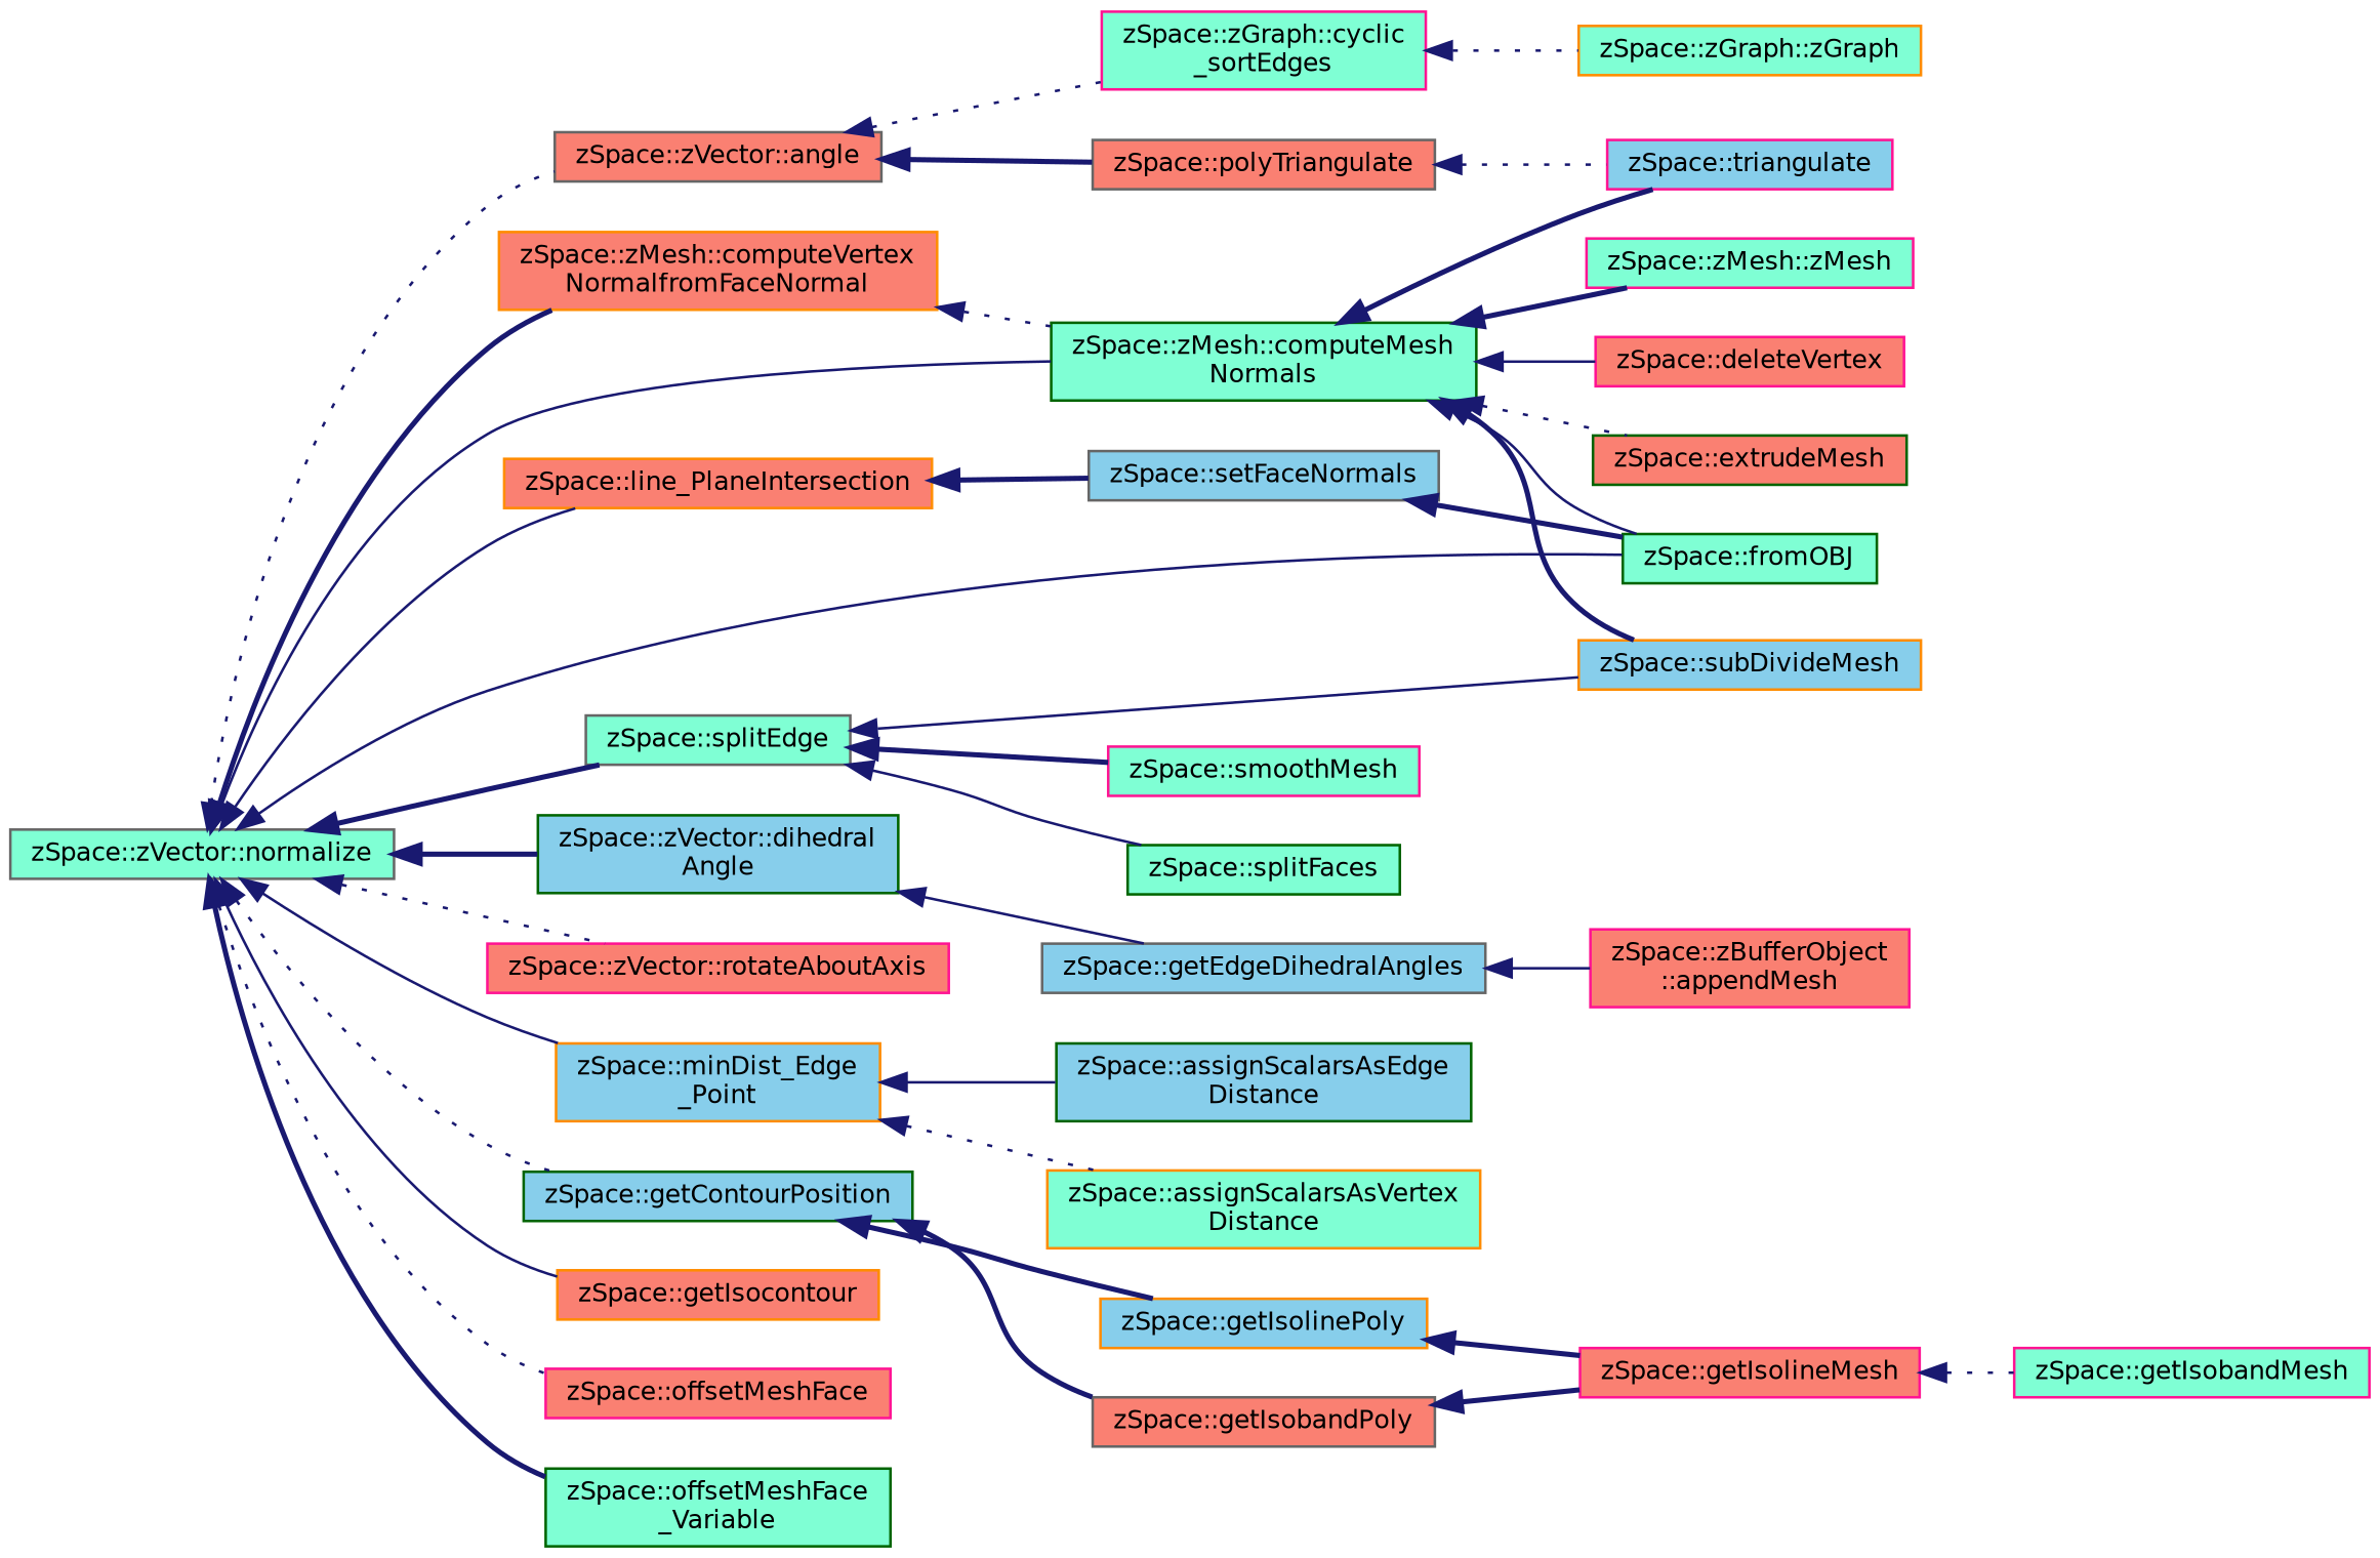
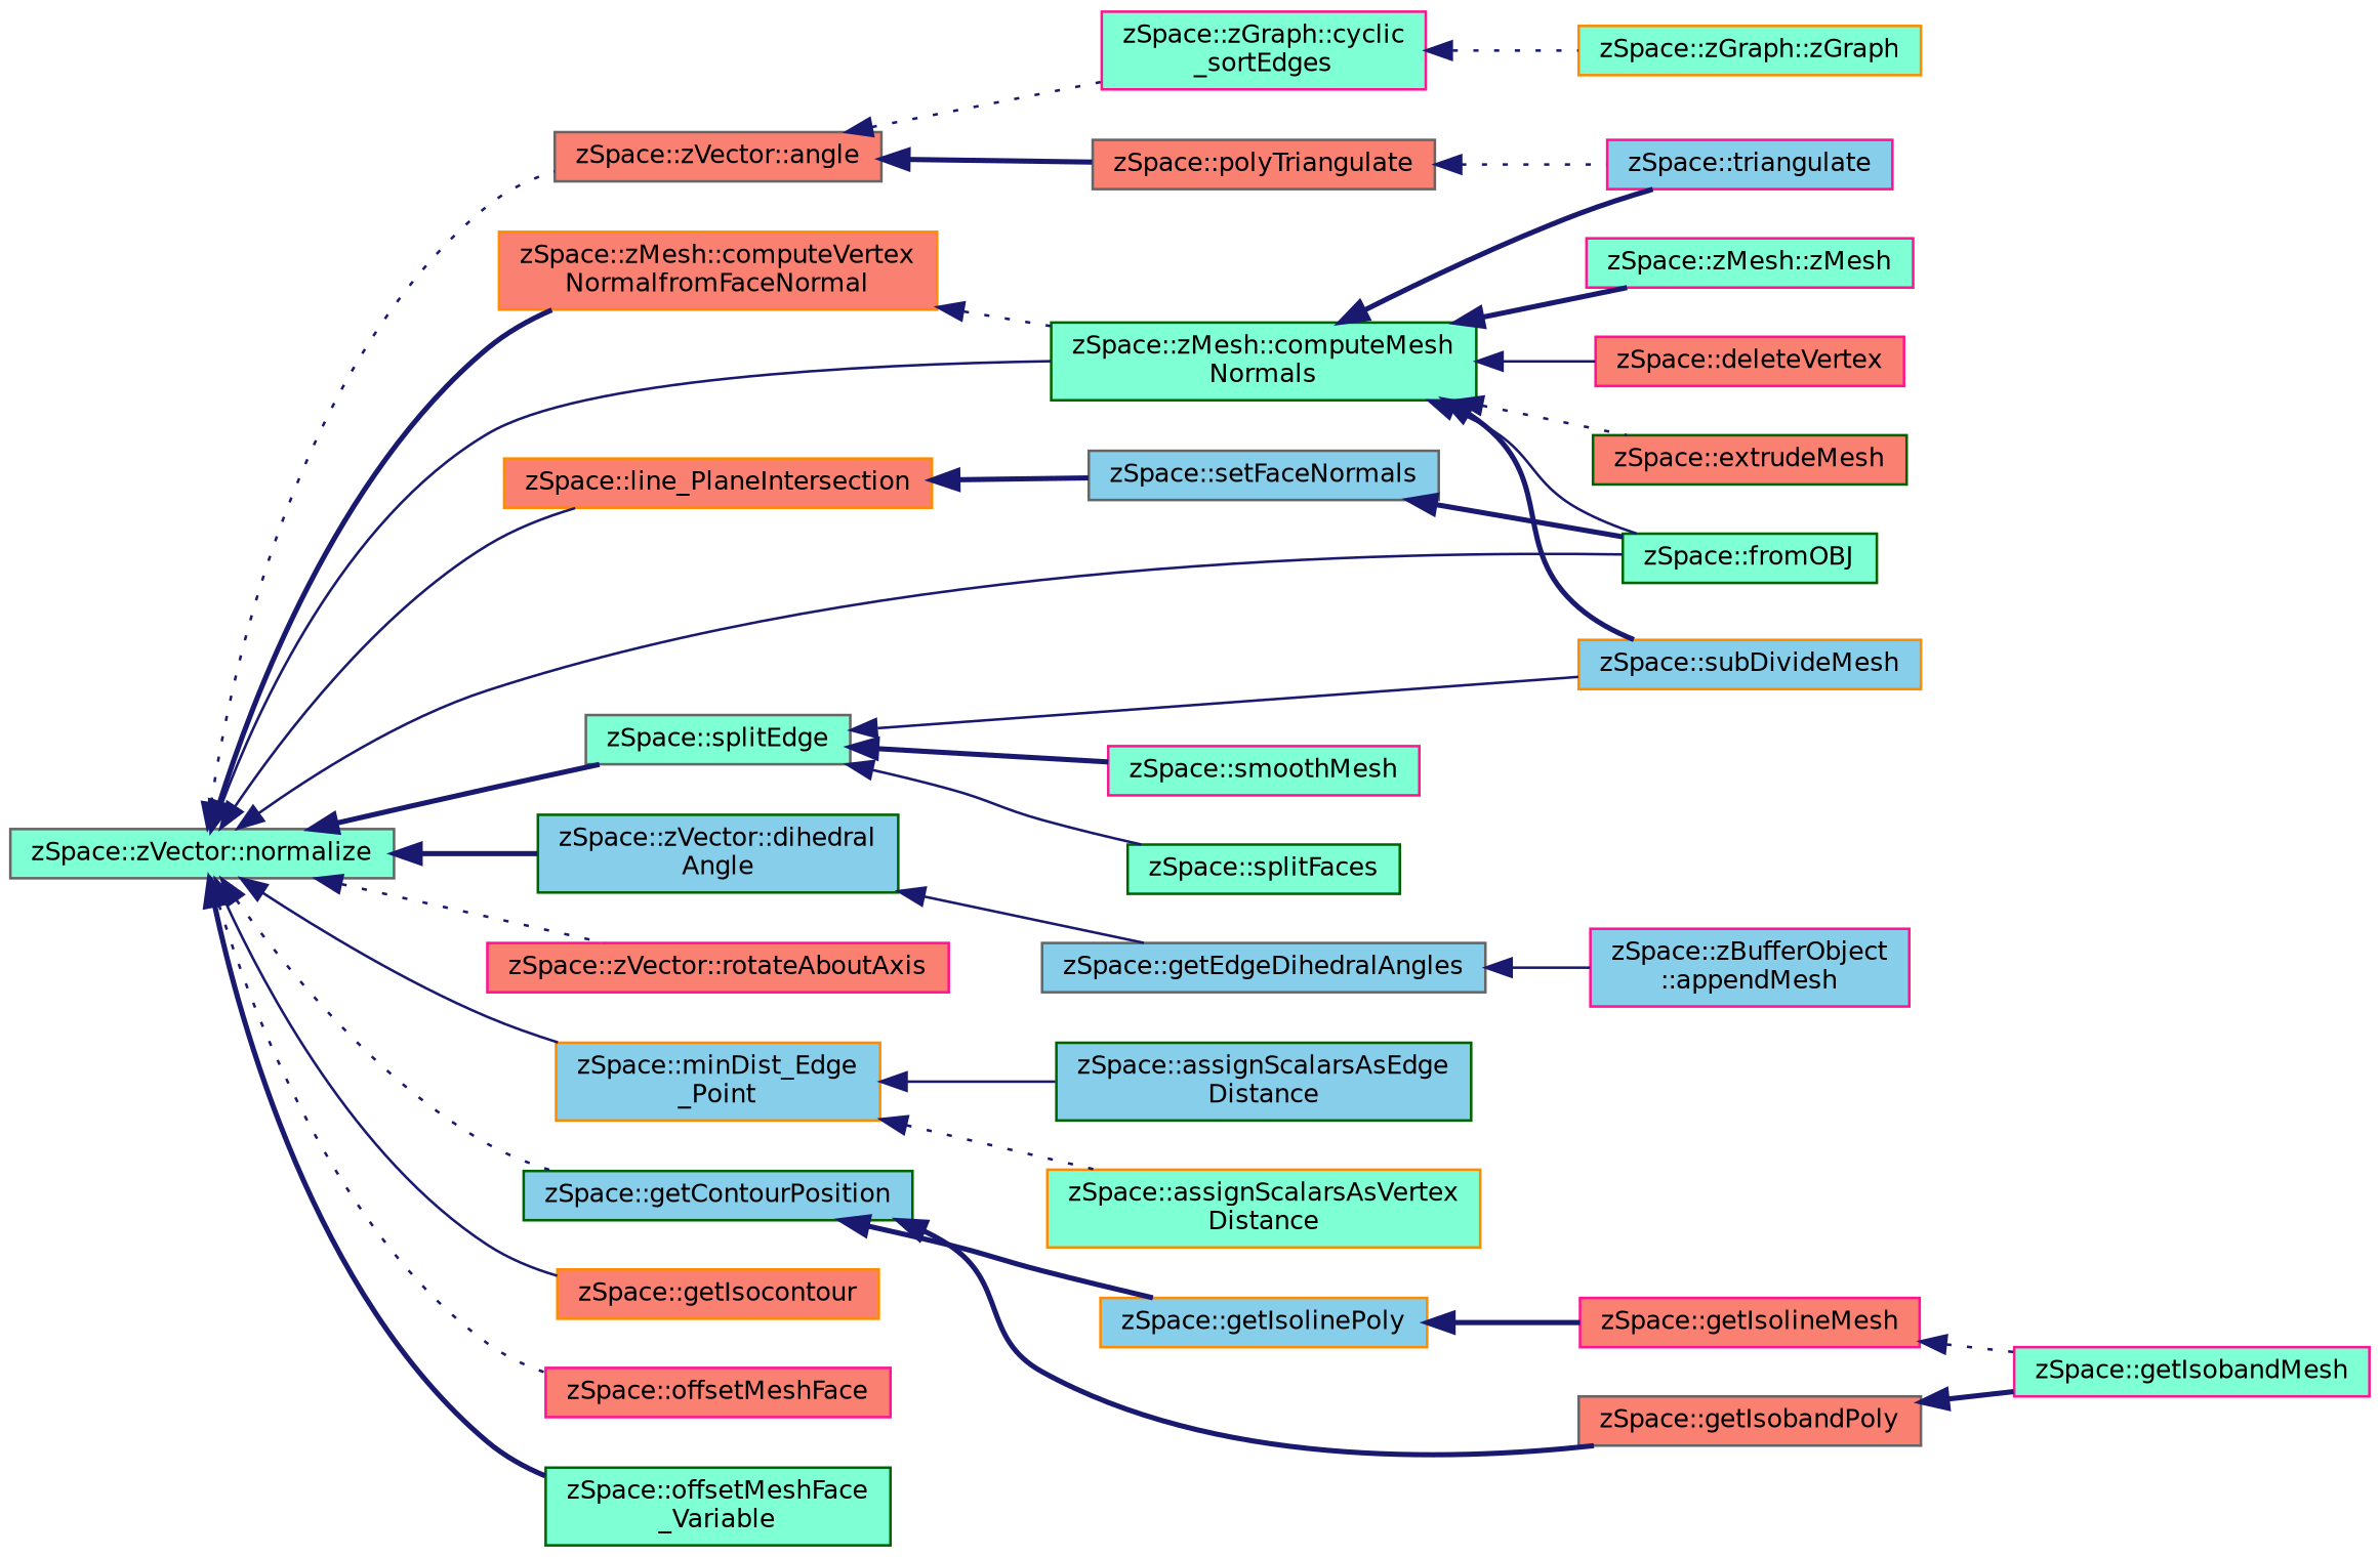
  digraph {
    rankdir=LR
    node [color=deeppink fillcolor=aquamarine fontname=Helvetica fontsize=10 shape=record style=filled]
    edge [color=midnightblue dir=back fontname=Helvetica fontsize=10 labelfontname=Helvetica labelfontsize=10 style=bold]
    n1 [color=gray40 fontcolor=black height=0.2 label="zSpace::zVector::normalize" width=0.4]
    n2 [color=gray40 fillcolor=salmon height=0.2 label="zSpace::zVector::angle" width=0.4]
    n3 [color=darkgreen fillcolor=skyblue height=0.2 label="zSpace::zVector::dihedral\lAngle" width=0.4]
    n4 [fillcolor=salmon height=0.2 label="zSpace::zVector::rotateAboutAxis" width=0.4]
    n5 [color=darkorange fillcolor=salmon height=0.2 label="zSpace::line_PlaneIntersection" width=0.4]
    n6 [color=darkorange fillcolor=skyblue height=0.2 label="zSpace::minDist_Edge\l_Point" width=0.4]
    n7 [color=darkgreen fillcolor=skyblue height=0.2 label="zSpace::getContourPosition" width=0.4]
    n8 [color=darkorange fillcolor=salmon height=0.2 label="zSpace::getIsocontour" width=0.4]
    n9 [color=darkorange fillcolor=salmon height=0.2 label="zSpace::zMesh::computeVertex\lNormalfromFaceNormal" width=0.4]
    n10 [color=darkgreen height=0.2 label="zSpace::zMesh::computeMesh\lNormals" width=0.4]
    n11 [color=darkgreen height=0.2 label="zSpace::fromOBJ" width=0.4]
    n12 [color=gray40 height=0.2 label="zSpace::splitEdge" width=0.4]
    n13 [fillcolor=salmon height=0.2 label="zSpace::offsetMeshFace" width=0.4]
    n14 [color=darkgreen height=0.2 label="zSpace::offsetMeshFace\l_Variable" width=0.4]
    n15 [height=0.2 label="zSpace::zGraph::cyclic\l_sortEdges" width=0.4]
    n16 [color=gray40 fillcolor=salmon height=0.2 label="zSpace::polyTriangulate" width=0.4]
    n17 [color=gray40 fillcolor=skyblue height=0.2 label="zSpace::getEdgeDihedralAngles" width=0.4]
    n18 [color=gray40 fillcolor=skyblue height=0.2 label="zSpace::setFaceNormals" width=0.4]
    n19 [color=darkorange height=0.2 label="zSpace::assignScalarsAsVertex\lDistance" width=0.4]
    n20 [color=darkgreen fillcolor=skyblue height=0.2 label="zSpace::assignScalarsAsEdge\lDistance" width=0.4]
    n21 [color=darkorange fillcolor=skyblue height=0.2 label="zSpace::getIsolinePoly" width=0.4]
    n22 [color=gray40 fillcolor=salmon height=0.2 label="zSpace::getIsobandPoly" width=0.4]
    n23 [fillcolor=skyblue height=0.2 label="zSpace::triangulate" width=0.4]
    n24 [height=0.2 label="zSpace::zMesh::zMesh" width=0.4]
    n25 [fillcolor=salmon height=0.2 label="zSpace::deleteVertex" width=0.4]
    n26 [color=darkorange fillcolor=skyblue height=0.2 label="zSpace::subDivideMesh" width=0.4]
    n27 [color=darkgreen fillcolor=salmon height=0.2 label="zSpace::extrudeMesh" width=0.4]
    n28 [height=0.2 label="zSpace::smoothMesh" width=0.4]
    n29 [color=darkgreen height=0.2 label="zSpace::splitFaces" width=0.4]
    n30 [color=darkorange height=0.2 label="zSpace::zGraph::zGraph" width=0.4]
-   n31 [fillcolor=salmon height=0.2 label="zSpace::zBufferObject\l::appendMesh" width=0.4]
+   n31 [fillcolor=skyblue height=0.2 label="zSpace::zBufferObject\l::appendMesh" width=0.4]
    n32 [fillcolor=salmon height=0.2 label="zSpace::getIsolineMesh" width=0.4]
    n33 [height=0.2 label="zSpace::getIsobandMesh" width=0.4]
    n1 -> n2 [style=dotted]
    n1 -> n3
    n1 -> n4 [style=dotted]
    n1 -> n5 [style=solid]
    n1 -> n6 [style=solid]
    n1 -> n7 [style=dotted]
    n1 -> n8 [style=solid]
    n1 -> n9
    n1 -> n10 [style=solid]
    n1 -> n11 [style=solid]
    n1 -> n12
    n1 -> n13 [style=dotted]
    n1 -> n14
    n2 -> n15 [style=dotted]
    n2 -> n16
    n3 -> n17 [style=solid]
    n5 -> n18
    n6 -> n19 [style=dotted]
    n6 -> n20 [style=solid]
    n7 -> n21
    n7 -> n22
    n9 -> n10 [style=dotted]
    n10 -> n11 [style=solid]
    n10 -> n23
    n10 -> n24
    n10 -> n25 [style=solid]
    n10 -> n26
    n10 -> n27 [style=dotted]
    n12 -> n26 [style=solid]
    n12 -> n28
    n12 -> n29 [style=solid]
    n15 -> n30 [style=dotted]
    n16 -> n23 [style=dotted]
    n17 -> n31 [style=solid]
    n18 -> n11
    n21 -> n32
-   n22 -> n32
+   n22 -> n33
    n32 -> n33 [style=dotted]
  }
